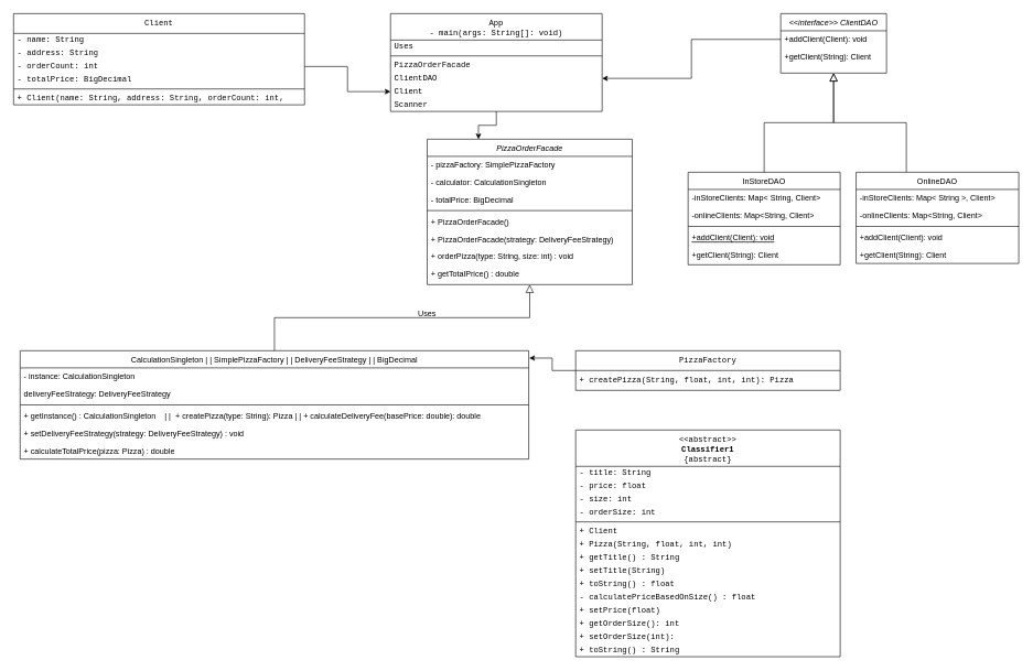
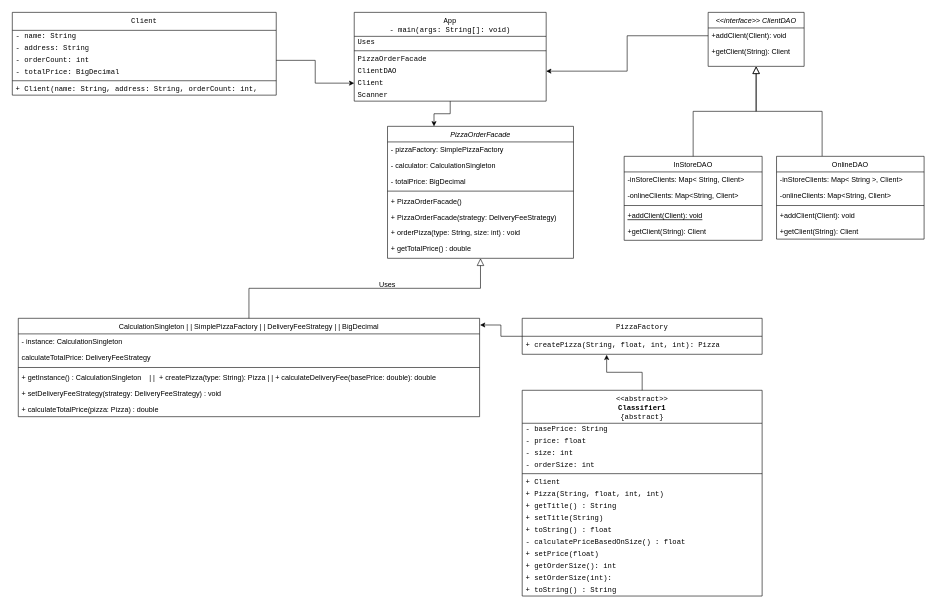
  <mxCell id="0" />
  <mxCell id="1" parent="0" />
  <mxCell id="2" value="&lt;&lt;interface&gt;&gt; ClientDAO&#10;" style="swimlane;fontStyle=2;align=center;verticalAlign=top;childLayout=stackLayout;horizontal=1;startSize=26;horizontalStack=0;resizeParent=1;resizeLast=0;collapsible=1;marginBottom=0;rounded=0;shadow=0;strokeWidth=1;" vertex="1" parent="1"><mxGeometry x="1180" y="20" width="160" height="90" as="geometry"><mxRectangle x="230" y="140" width="160" height="26" as="alternateBounds" /></mxGeometry></mxCell>
  <mxCell id="3" value="+addClient(Client): void" style="text;align=left;verticalAlign=top;spacingLeft=4;spacingRight=4;overflow=hidden;rotatable=0;points=[[0,0.5],[1,0.5]];portConstraint=eastwest;" vertex="1" parent="2"><mxGeometry y="26" width="160" height="26" as="geometry" /></mxCell>
  <mxCell id="4" value="+getClient(String): Client" style="text;align=left;verticalAlign=top;spacingLeft=4;spacingRight=4;overflow=hidden;rotatable=0;points=[[0,0.5],[1,0.5]];portConstraint=eastwest;rounded=0;shadow=0;html=0;" vertex="1" parent="2"><mxGeometry y="52" width="160" height="26" as="geometry" /></mxCell>
  <mxCell id="5" value="InStoreDAO" style="swimlane;fontStyle=0;align=center;verticalAlign=top;childLayout=stackLayout;horizontal=1;startSize=26;horizontalStack=0;resizeParent=1;resizeLast=0;collapsible=1;marginBottom=0;rounded=0;shadow=0;strokeWidth=1;" vertex="1" parent="1"><mxGeometry x="1040" y="260" width="230" height="140" as="geometry"><mxRectangle x="130" y="380" width="160" height="26" as="alternateBounds" /></mxGeometry></mxCell>
  <mxCell id="6" value="-inStoreClients: Map&lt; String, Client&gt;" style="text;align=left;verticalAlign=top;spacingLeft=4;spacingRight=4;overflow=hidden;rotatable=0;points=[[0,0.5],[1,0.5]];portConstraint=eastwest;" vertex="1" parent="5"><mxGeometry y="26" width="230" height="26" as="geometry" /></mxCell>
  <mxCell id="7" value="-onlineClients: Map&lt;String, Client&gt;" style="text;align=left;verticalAlign=top;spacingLeft=4;spacingRight=4;overflow=hidden;rotatable=0;points=[[0,0.5],[1,0.5]];portConstraint=eastwest;rounded=0;shadow=0;html=0;" vertex="1" parent="5"><mxGeometry y="52" width="230" height="26" as="geometry" /></mxCell>
  <mxCell id="8" value="" style="line;html=1;strokeWidth=1;align=left;verticalAlign=middle;spacingTop=-1;spacingLeft=3;spacingRight=3;rotatable=0;labelPosition=right;points=[];portConstraint=eastwest;" vertex="1" parent="5"><mxGeometry y="78" width="230" height="8" as="geometry" /></mxCell>
  <mxCell id="9" value="+addClient(Client): void" style="text;align=left;verticalAlign=top;spacingLeft=4;spacingRight=4;overflow=hidden;rotatable=0;points=[[0,0.5],[1,0.5]];portConstraint=eastwest;fontStyle=4" vertex="1" parent="5"><mxGeometry y="86" width="230" height="26" as="geometry" /></mxCell>
  <mxCell id="10" value="+getClient(String): Client" style="text;align=left;verticalAlign=top;spacingLeft=4;spacingRight=4;overflow=hidden;rotatable=0;points=[[0,0.5],[1,0.5]];portConstraint=eastwest;" vertex="1" parent="5"><mxGeometry y="112" width="230" height="26" as="geometry" /></mxCell>
  <mxCell id="11" value="" style="endArrow=block;endSize=10;endFill=0;shadow=0;strokeWidth=1;rounded=0;edgeStyle=elbowEdgeStyle;elbow=vertical;" edge="1" parent="1" source="5" target="2"><mxGeometry width="160" relative="1" as="geometry"><mxPoint x="1160" y="103" as="sourcePoint" /><mxPoint x="1160" y="103" as="targetPoint" /></mxGeometry></mxCell>
  <mxCell id="12" value="" style="endArrow=block;endSize=10;endFill=0;shadow=0;strokeWidth=1;rounded=0;edgeStyle=elbowEdgeStyle;elbow=vertical;" edge="1" parent="1" target="2"><mxGeometry width="160" relative="1" as="geometry"><mxPoint x="1370" y="260" as="sourcePoint" /><mxPoint x="1270" y="171" as="targetPoint" /></mxGeometry></mxCell>
  <mxCell id="13" value="OnlineDAO" style="swimlane;fontStyle=0;align=center;verticalAlign=top;childLayout=stackLayout;horizontal=1;startSize=26;horizontalStack=0;resizeParent=1;resizeLast=0;collapsible=1;marginBottom=0;rounded=0;shadow=0;strokeWidth=1;" vertex="1" parent="1"><mxGeometry x="1294" y="260" width="246" height="138" as="geometry"><mxRectangle x="130" y="380" width="160" height="26" as="alternateBounds" /></mxGeometry></mxCell>
  <mxCell id="14" value="-inStoreClients: Map&lt; String &gt;, Client&gt;" style="text;align=left;verticalAlign=top;spacingLeft=4;spacingRight=4;overflow=hidden;rotatable=0;points=[[0,0.5],[1,0.5]];portConstraint=eastwest;" vertex="1" parent="13"><mxGeometry y="26" width="246" height="26" as="geometry" /></mxCell>
  <mxCell id="15" value="-onlineClients: Map&lt;String, Client&gt;" style="text;align=left;verticalAlign=top;spacingLeft=4;spacingRight=4;overflow=hidden;rotatable=0;points=[[0,0.5],[1,0.5]];portConstraint=eastwest;rounded=0;shadow=0;html=0;" vertex="1" parent="13"><mxGeometry y="52" width="246" height="26" as="geometry" /></mxCell>
  <mxCell id="16" value="" style="line;html=1;strokeWidth=1;align=left;verticalAlign=middle;spacingTop=-1;spacingLeft=3;spacingRight=3;rotatable=0;labelPosition=right;points=[];portConstraint=eastwest;" vertex="1" parent="13"><mxGeometry y="78" width="246" height="8" as="geometry" /></mxCell>
  <mxCell id="17" value="+addClient(Client): void" style="text;align=left;verticalAlign=top;spacingLeft=4;spacingRight=4;overflow=hidden;rotatable=0;points=[[0,0.5],[1,0.5]];portConstraint=eastwest;" vertex="1" parent="13"><mxGeometry y="86" width="246" height="26" as="geometry" /></mxCell>
  <mxCell id="18" value="+getClient(String): Client" style="text;align=left;verticalAlign=top;spacingLeft=4;spacingRight=4;overflow=hidden;rotatable=0;points=[[0,0.5],[1,0.5]];portConstraint=eastwest;" vertex="1" parent="13"><mxGeometry y="112" width="246" height="26" as="geometry" /></mxCell>
  <mxCell id="19" style="edgeStyle=orthogonalEdgeStyle;rounded=0;orthogonalLoop=1;jettySize=auto;html=1;entryX=0.25;entryY=0;entryDx=0;entryDy=0;" edge="1" parent="1" source="20" target="27"><mxGeometry relative="1" as="geometry" /></mxCell>
  <mxCell id="20" value="&lt;font face=&quot;Courier New&quot;&gt;App&lt;br&gt;- main(args: String[]: void)&lt;/font&gt;" style="swimlane;fontStyle=0;align=center;verticalAlign=top;childLayout=stackLayout;horizontal=1;startSize=40;horizontalStack=0;resizeParent=1;resizeParentMax=0;resizeLast=0;collapsible=0;marginBottom=0;html=1;whiteSpace=wrap;" vertex="1" parent="1"><mxGeometry x="590" y="20" width="320" height="148" as="geometry" /></mxCell>
  <mxCell id="21" value="&lt;font face=&quot;Courier New&quot;&gt;Uses&lt;/font&gt;" style="text;html=1;strokeColor=none;fillColor=none;align=left;verticalAlign=middle;spacingLeft=4;spacingRight=4;overflow=hidden;rotatable=0;points=[[0,0.5],[1,0.5]];portConstraint=eastwest;whiteSpace=wrap;" vertex="1" parent="20"><mxGeometry y="40" width="320" height="20" as="geometry" /></mxCell>
  <mxCell id="22" value="" style="line;strokeWidth=1;fillColor=none;align=left;verticalAlign=middle;spacingTop=-1;spacingLeft=3;spacingRight=3;rotatable=0;labelPosition=right;points=[];portConstraint=eastwest;" vertex="1" parent="20"><mxGeometry y="60" width="320" height="8" as="geometry" /></mxCell>
  <mxCell id="23" value="&lt;font face=&quot;Courier New&quot;&gt;PizzaOrderFacade&lt;/font&gt;" style="text;html=1;strokeColor=none;fillColor=none;align=left;verticalAlign=middle;spacingLeft=4;spacingRight=4;overflow=hidden;rotatable=0;points=[[0,0.5],[1,0.5]];portConstraint=eastwest;whiteSpace=wrap;" vertex="1" parent="20"><mxGeometry y="68" width="320" height="20" as="geometry" /></mxCell>
  <mxCell id="24" value="&lt;font face=&quot;Courier New&quot;&gt;ClientDAO&lt;/font&gt;" style="text;html=1;strokeColor=none;fillColor=none;align=left;verticalAlign=middle;spacingLeft=4;spacingRight=4;overflow=hidden;rotatable=0;points=[[0,0.5],[1,0.5]];portConstraint=eastwest;whiteSpace=wrap;" vertex="1" parent="20"><mxGeometry y="88" width="320" height="20" as="geometry" /></mxCell>
  <mxCell id="25" value="&lt;font face=&quot;Courier New&quot;&gt;Client&lt;/font&gt;" style="text;html=1;strokeColor=none;fillColor=none;align=left;verticalAlign=middle;spacingLeft=4;spacingRight=4;overflow=hidden;rotatable=0;points=[[0,0.5],[1,0.5]];portConstraint=eastwest;whiteSpace=wrap;" vertex="1" parent="20"><mxGeometry y="108" width="320" height="20" as="geometry" /></mxCell>
  <mxCell id="26" value="&lt;font face=&quot;Courier New&quot;&gt;Scanner&lt;/font&gt;" style="text;html=1;strokeColor=none;fillColor=none;align=left;verticalAlign=middle;spacingLeft=4;spacingRight=4;overflow=hidden;rotatable=0;points=[[0,0.5],[1,0.5]];portConstraint=eastwest;whiteSpace=wrap;" vertex="1" parent="20"><mxGeometry y="128" width="320" height="20" as="geometry" /></mxCell>
  <mxCell id="27" value="PizzaOrderFacade" style="swimlane;fontStyle=2;align=center;verticalAlign=top;childLayout=stackLayout;horizontal=1;startSize=26;horizontalStack=0;resizeParent=1;resizeLast=0;collapsible=1;marginBottom=0;rounded=0;shadow=0;strokeWidth=1;" vertex="1" parent="1"><mxGeometry x="645.5" y="210" width="310" height="220" as="geometry"><mxRectangle x="230" y="140" width="160" height="26" as="alternateBounds" /></mxGeometry></mxCell>
  <mxCell id="28" value="- pizzaFactory: SimplePizzaFactory" style="text;align=left;verticalAlign=top;spacingLeft=4;spacingRight=4;overflow=hidden;rotatable=0;points=[[0,0.5],[1,0.5]];portConstraint=eastwest;" vertex="1" parent="27"><mxGeometry y="26" width="310" height="26" as="geometry" /></mxCell>
  <mxCell id="29" value="- calculator: CalculationSingleton" style="text;align=left;verticalAlign=top;spacingLeft=4;spacingRight=4;overflow=hidden;rotatable=0;points=[[0,0.5],[1,0.5]];portConstraint=eastwest;rounded=0;shadow=0;html=0;" vertex="1" parent="27"><mxGeometry y="52" width="310" height="26" as="geometry" /></mxCell>
  <mxCell id="30" value="- totalPrice: BigDecimal" style="text;align=left;verticalAlign=top;spacingLeft=4;spacingRight=4;overflow=hidden;rotatable=0;points=[[0,0.5],[1,0.5]];portConstraint=eastwest;rounded=0;shadow=0;html=0;" vertex="1" parent="27"><mxGeometry y="78" width="310" height="26" as="geometry" /></mxCell>
  <mxCell id="31" value="" style="line;html=1;strokeWidth=1;align=left;verticalAlign=middle;spacingTop=-1;spacingLeft=3;spacingRight=3;rotatable=0;labelPosition=right;points=[];portConstraint=eastwest;" vertex="1" parent="27"><mxGeometry y="104" width="310" height="8" as="geometry" /></mxCell>
  <mxCell id="32" value="+ PizzaOrderFacade() " style="text;align=left;verticalAlign=top;spacingLeft=4;spacingRight=4;overflow=hidden;rotatable=0;points=[[0,0.5],[1,0.5]];portConstraint=eastwest;" vertex="1" parent="27"><mxGeometry y="112" width="310" height="26" as="geometry" /></mxCell>
  <mxCell id="33" value="+ PizzaOrderFacade(strategy: DeliveryFeeStrategy)" style="text;align=left;verticalAlign=top;spacingLeft=4;spacingRight=4;overflow=hidden;rotatable=0;points=[[0,0.5],[1,0.5]];portConstraint=eastwest;" vertex="1" parent="27"><mxGeometry y="138" width="310" height="26" as="geometry" /></mxCell>
  <mxCell id="34" value="+ orderPizza(type: String, size: int) : void" style="text;align=left;verticalAlign=top;spacingLeft=4;spacingRight=4;overflow=hidden;rotatable=0;points=[[0,0.5],[1,0.5]];portConstraint=eastwest;" vertex="1" parent="27"><mxGeometry y="164" width="310" height="26" as="geometry" /></mxCell>
  <mxCell id="35" value="+ getTotalPrice() : double" style="text;align=left;verticalAlign=top;spacingLeft=4;spacingRight=4;overflow=hidden;rotatable=0;points=[[0,0.5],[1,0.5]];portConstraint=eastwest;" vertex="1" parent="27"><mxGeometry y="190" width="310" height="30" as="geometry" /></mxCell>
  <mxCell id="36" value="CalculationSingleton | | SimplePizzaFactory | | DeliveryFeeStrategy | | BigDecimal" style="swimlane;fontStyle=0;align=center;verticalAlign=top;childLayout=stackLayout;horizontal=1;startSize=26;horizontalStack=0;resizeParent=1;resizeLast=0;collapsible=1;marginBottom=0;rounded=0;shadow=0;strokeWidth=1;" vertex="1" parent="1"><mxGeometry x="30" y="530" width="769" height="164" as="geometry"><mxRectangle x="130" y="380" width="160" height="26" as="alternateBounds" /></mxGeometry></mxCell>
  <mxCell id="37" value="- instance: CalculationSingleton" style="text;align=left;verticalAlign=top;spacingLeft=4;spacingRight=4;overflow=hidden;rotatable=0;points=[[0,0.5],[1,0.5]];portConstraint=eastwest;" vertex="1" parent="36"><mxGeometry y="26" width="769" height="26" as="geometry" /></mxCell>
- <mxCell id="38" value="deliveryFeeStrategy: DeliveryFeeStrategy" style="text;align=left;verticalAlign=top;spacingLeft=4;spacingRight=4;overflow=hidden;rotatable=0;points=[[0,0.5],[1,0.5]];portConstraint=eastwest;rounded=0;shadow=0;html=0;" vertex="1" parent="36"><mxGeometry y="52" width="769" height="26" as="geometry" /></mxCell>
+ <mxCell id="38" value="calculateTotalPrice: DeliveryFeeStrategy" style="text;align=left;verticalAlign=top;spacingLeft=4;spacingRight=4;overflow=hidden;rotatable=0;points=[[0,0.5],[1,0.5]];portConstraint=eastwest;rounded=0;shadow=0;html=0;" vertex="1" parent="36"><mxGeometry y="52" width="769" height="26" as="geometry" /></mxCell>
  <mxCell id="39" value="" style="line;html=1;strokeWidth=1;align=left;verticalAlign=middle;spacingTop=-1;spacingLeft=3;spacingRight=3;rotatable=0;labelPosition=right;points=[];portConstraint=eastwest;" vertex="1" parent="36"><mxGeometry y="78" width="769" height="8" as="geometry" /></mxCell>
  <mxCell id="40" value="+ getInstance() : CalculationSingleton    | |  + createPizza(type: String): Pizza | | + calculateDeliveryFee(basePrice: double): double" style="text;align=left;verticalAlign=top;spacingLeft=4;spacingRight=4;overflow=hidden;rotatable=0;points=[[0,0.5],[1,0.5]];portConstraint=eastwest;fontStyle=0" vertex="1" parent="36"><mxGeometry y="86" width="769" height="26" as="geometry" /></mxCell>
  <mxCell id="41" value="+ setDeliveryFeeStrategy(strategy: DeliveryFeeStrategy) : void" style="text;align=left;verticalAlign=top;spacingLeft=4;spacingRight=4;overflow=hidden;rotatable=0;points=[[0,0.5],[1,0.5]];portConstraint=eastwest;" vertex="1" parent="36"><mxGeometry y="112" width="769" height="26" as="geometry" /></mxCell>
  <mxCell id="42" value="+ calculateTotalPrice(pizza: Pizza) : double" style="text;align=left;verticalAlign=top;spacingLeft=4;spacingRight=4;overflow=hidden;rotatable=0;points=[[0,0.5],[1,0.5]];portConstraint=eastwest;" vertex="1" parent="36"><mxGeometry y="138" width="769" height="26" as="geometry" /></mxCell>
  <mxCell id="43" value="" style="endArrow=block;endSize=10;endFill=0;shadow=0;strokeWidth=1;rounded=0;edgeStyle=elbowEdgeStyle;elbow=vertical;" edge="1" parent="1" source="36" target="27"><mxGeometry width="160" relative="1" as="geometry"><mxPoint x="625.5" y="463" as="sourcePoint" /><mxPoint x="625.5" y="463" as="targetPoint" /></mxGeometry></mxCell>
  <mxCell id="44" value="Uses" style="text;html=1;align=center;verticalAlign=middle;resizable=0;points=[];autosize=1;strokeColor=none;fillColor=none;" vertex="1" parent="1"><mxGeometry x="620" y="460" width="50" height="30" as="geometry" /></mxCell>
  <mxCell id="45" value="&lt;font face=&quot;Courier New&quot;&gt;Client&lt;/font&gt;" style="swimlane;fontStyle=0;align=center;verticalAlign=top;childLayout=stackLayout;horizontal=1;startSize=30;horizontalStack=0;resizeParent=1;resizeParentMax=0;resizeLast=0;collapsible=0;marginBottom=0;html=1;whiteSpace=wrap;" vertex="1" parent="1"><mxGeometry y="20" width="440" height="138" as="geometry" x="20" /></mxCell>
  <mxCell id="46" value="&lt;font face=&quot;Courier New&quot;&gt;- name: String&lt;/font&gt;" style="text;html=1;strokeColor=none;fillColor=none;align=left;verticalAlign=middle;spacingLeft=4;spacingRight=4;overflow=hidden;rotatable=0;points=[[0,0.5],[1,0.5]];portConstraint=eastwest;whiteSpace=wrap;" vertex="1" parent="45"><mxGeometry y="30" width="440" height="20" as="geometry" /></mxCell>
  <mxCell id="47" value="&lt;font face=&quot;Courier New&quot;&gt;- address: String&lt;/font&gt;" style="text;html=1;strokeColor=none;fillColor=none;align=left;verticalAlign=middle;spacingLeft=4;spacingRight=4;overflow=hidden;rotatable=0;points=[[0,0.5],[1,0.5]];portConstraint=eastwest;whiteSpace=wrap;" vertex="1" parent="45"><mxGeometry y="50" width="440" height="20" as="geometry" /></mxCell>
  <mxCell id="48" value="&lt;font face=&quot;Courier New&quot;&gt;- orderCount: int&lt;/font&gt;" style="text;html=1;strokeColor=none;fillColor=none;align=left;verticalAlign=middle;spacingLeft=4;spacingRight=4;overflow=hidden;rotatable=0;points=[[0,0.5],[1,0.5]];portConstraint=eastwest;whiteSpace=wrap;" vertex="1" parent="45"><mxGeometry y="70" width="440" height="20" as="geometry" /></mxCell>
  <mxCell id="49" value="&lt;font face=&quot;Courier New&quot;&gt;- totalPrice: BigDecimal&lt;/font&gt;" style="text;html=1;strokeColor=none;fillColor=none;align=left;verticalAlign=middle;spacingLeft=4;spacingRight=4;overflow=hidden;rotatable=0;points=[[0,0.5],[1,0.5]];portConstraint=eastwest;whiteSpace=wrap;" vertex="1" parent="45"><mxGeometry y="90" width="440" height="20" as="geometry" /></mxCell>
  <mxCell id="50" value="" style="line;strokeWidth=1;fillColor=none;align=left;verticalAlign=middle;spacingTop=-1;spacingLeft=3;spacingRight=3;rotatable=0;labelPosition=right;points=[];portConstraint=eastwest;" vertex="1" parent="45"><mxGeometry y="110" width="440" height="8" as="geometry" /></mxCell>
  <mxCell id="51" value="&lt;font face=&quot;Courier New&quot;&gt;+ Client(name: String, address: String, orderCount: int, totalPrice: BigDecimal)&lt;/font&gt;" style="text;html=1;strokeColor=none;fillColor=none;align=left;verticalAlign=middle;spacingLeft=4;spacingRight=4;overflow=hidden;rotatable=0;points=[[0,0.5],[1,0.5]];portConstraint=eastwest;whiteSpace=wrap;" vertex="1" parent="45"><mxGeometry y="118" width="440" height="20" as="geometry" /></mxCell>
  <mxCell id="52" style="edgeStyle=orthogonalEdgeStyle;rounded=0;orthogonalLoop=1;jettySize=auto;html=1;entryX=0;entryY=0.5;entryDx=0;entryDy=0;" edge="1" parent="1" source="48" target="25"><mxGeometry relative="1" as="geometry" /></mxCell>
  <mxCell id="53" value="&lt;font face=&quot;Courier New&quot;&gt;PizzaFactory  &lt;/font&gt;" style="swimlane;fontStyle=0;childLayout=stackLayout;horizontal=1;startSize=30;horizontalStack=0;resizeParent=1;resizeParentMax=0;resizeLast=0;collapsible=1;marginBottom=0;whiteSpace=wrap;html=1;" vertex="1" parent="1"><mxGeometry x="870" y="530" width="400" height="60" as="geometry" /></mxCell>
  <mxCell id="54" value="&lt;font face=&quot;Courier New&quot;&gt;+ createPizza(String, float, int, int): Pizza&lt;/font&gt;" style="text;strokeColor=none;fillColor=none;align=left;verticalAlign=middle;spacingLeft=4;spacingRight=4;overflow=hidden;points=[[0,0.5],[1,0.5]];portConstraint=eastwest;rotatable=0;whiteSpace=wrap;html=1;" vertex="1" parent="53"><mxGeometry y="30" width="400" height="30" as="geometry" /></mxCell>
  <mxCell id="55" value="&lt;font face=&quot;Courier New&quot;&gt;&amp;lt;&amp;lt;abstract&amp;gt;&amp;gt;&lt;br&gt;&lt;b&gt;Classifier1&lt;/b&gt;&lt;br&gt;{abstract}&lt;/font&gt;" style="swimlane;fontStyle=0;align=center;verticalAlign=top;childLayout=stackLayout;horizontal=1;startSize=55;horizontalStack=0;resizeParent=1;resizeParentMax=0;resizeLast=0;collapsible=0;marginBottom=0;html=1;whiteSpace=wrap;" vertex="1" parent="1"><mxGeometry x="870" y="650" width="400" height="343" as="geometry" /></mxCell>
- <mxCell id="56" value="&lt;font face=&quot;Courier New&quot;&gt;- title: String&lt;/font&gt;" style="text;html=1;strokeColor=none;fillColor=none;align=left;verticalAlign=middle;spacingLeft=4;spacingRight=4;overflow=hidden;rotatable=0;points=[[0,0.5],[1,0.5]];portConstraint=eastwest;whiteSpace=wrap;" vertex="1" parent="55"><mxGeometry y="55" width="400" height="20" as="geometry" /></mxCell>
+ <mxCell id="56" value="&lt;font face=&quot;Courier New&quot;&gt;- basePrice: String&lt;/font&gt;" style="text;html=1;strokeColor=none;fillColor=none;align=left;verticalAlign=middle;spacingLeft=4;spacingRight=4;overflow=hidden;rotatable=0;points=[[0,0.5],[1,0.5]];portConstraint=eastwest;whiteSpace=wrap;" vertex="1" parent="55"><mxGeometry y="55" width="400" height="20" as="geometry" /></mxCell>
  <mxCell id="57" value="&lt;font face=&quot;Courier New&quot;&gt;- price: float&lt;/font&gt;" style="text;html=1;strokeColor=none;fillColor=none;align=left;verticalAlign=middle;spacingLeft=4;spacingRight=4;overflow=hidden;rotatable=0;points=[[0,0.5],[1,0.5]];portConstraint=eastwest;whiteSpace=wrap;" vertex="1" parent="55"><mxGeometry y="75" width="400" height="20" as="geometry" /></mxCell>
  <mxCell id="58" value="&lt;font face=&quot;Courier New&quot;&gt;- size: int&lt;/font&gt;" style="text;html=1;strokeColor=none;fillColor=none;align=left;verticalAlign=middle;spacingLeft=4;spacingRight=4;overflow=hidden;rotatable=0;points=[[0,0.5],[1,0.5]];portConstraint=eastwest;whiteSpace=wrap;" vertex="1" parent="55"><mxGeometry y="95" width="400" height="20" as="geometry" /></mxCell>
  <mxCell id="59" value="&lt;font face=&quot;Courier New&quot;&gt;- orderSize: int&lt;/font&gt;" style="text;html=1;strokeColor=none;fillColor=none;align=left;verticalAlign=middle;spacingLeft=4;spacingRight=4;overflow=hidden;rotatable=0;points=[[0,0.5],[1,0.5]];portConstraint=eastwest;whiteSpace=wrap;" vertex="1" parent="55"><mxGeometry y="115" width="400" height="20" as="geometry" /></mxCell>
  <mxCell id="60" value="" style="line;strokeWidth=1;fillColor=none;align=left;verticalAlign=middle;spacingTop=-1;spacingLeft=3;spacingRight=3;rotatable=0;labelPosition=right;points=[];portConstraint=eastwest;" vertex="1" parent="55"><mxGeometry y="135" width="400" height="8" as="geometry" /></mxCell>
  <mxCell id="61" value="&lt;font face=&quot;Courier New&quot;&gt;+ Client&lt;/font&gt;" style="text;html=1;strokeColor=none;fillColor=none;align=left;verticalAlign=middle;spacingLeft=4;spacingRight=4;overflow=hidden;rotatable=0;points=[[0,0.5],[1,0.5]];portConstraint=eastwest;whiteSpace=wrap;" vertex="1" parent="55"><mxGeometry y="143" width="400" height="20" as="geometry" /></mxCell>
  <mxCell id="62" value="&lt;font face=&quot;Courier New&quot;&gt;+ Pizza(String, float, int, int)&lt;/font&gt;" style="text;html=1;strokeColor=none;fillColor=none;align=left;verticalAlign=middle;spacingLeft=4;spacingRight=4;overflow=hidden;rotatable=0;points=[[0,0.5],[1,0.5]];portConstraint=eastwest;whiteSpace=wrap;" vertex="1" parent="55"><mxGeometry y="163" width="400" height="20" as="geometry" /></mxCell>
  <mxCell id="63" value="&lt;font face=&quot;Courier New&quot;&gt;+ getTitle() : String&lt;/font&gt;" style="text;html=1;strokeColor=none;fillColor=none;align=left;verticalAlign=middle;spacingLeft=4;spacingRight=4;overflow=hidden;rotatable=0;points=[[0,0.5],[1,0.5]];portConstraint=eastwest;whiteSpace=wrap;" vertex="1" parent="55"><mxGeometry y="183" width="400" height="20" as="geometry" /></mxCell>
  <mxCell id="64" value="&lt;font face=&quot;Courier New&quot;&gt;+ setTitle(String)&amp;nbsp;&lt;/font&gt;" style="text;html=1;strokeColor=none;fillColor=none;align=left;verticalAlign=middle;spacingLeft=4;spacingRight=4;overflow=hidden;rotatable=0;points=[[0,0.5],[1,0.5]];portConstraint=eastwest;whiteSpace=wrap;" vertex="1" parent="55"><mxGeometry y="203" width="400" height="20" as="geometry" /></mxCell>
  <mxCell id="65" value="&lt;font face=&quot;Courier New&quot;&gt;+ toString() : float&amp;nbsp;&lt;/font&gt;" style="text;html=1;strokeColor=none;fillColor=none;align=left;verticalAlign=middle;spacingLeft=4;spacingRight=4;overflow=hidden;rotatable=0;points=[[0,0.5],[1,0.5]];portConstraint=eastwest;whiteSpace=wrap;" vertex="1" parent="55"><mxGeometry y="223" width="400" height="20" as="geometry" /></mxCell>
  <mxCell id="66" value="&lt;font face=&quot;Courier New&quot;&gt;- calculatePriceBasedOnSize() : float&lt;/font&gt;" style="text;html=1;strokeColor=none;fillColor=none;align=left;verticalAlign=middle;spacingLeft=4;spacingRight=4;overflow=hidden;rotatable=0;points=[[0,0.5],[1,0.5]];portConstraint=eastwest;whiteSpace=wrap;" vertex="1" parent="55"><mxGeometry y="243" width="400" height="20" as="geometry" /></mxCell>
  <mxCell id="67" value="&lt;font face=&quot;Courier New&quot;&gt;+ setPrice(float)&lt;/font&gt;" style="text;html=1;strokeColor=none;fillColor=none;align=left;verticalAlign=middle;spacingLeft=4;spacingRight=4;overflow=hidden;rotatable=0;points=[[0,0.5],[1,0.5]];portConstraint=eastwest;whiteSpace=wrap;" vertex="1" parent="55"><mxGeometry y="263" width="400" height="20" as="geometry" /></mxCell>
  <mxCell id="68" value="&lt;font face=&quot;Courier New&quot;&gt;+ getOrderSize(): int&lt;/font&gt;" style="text;html=1;strokeColor=none;fillColor=none;align=left;verticalAlign=middle;spacingLeft=4;spacingRight=4;overflow=hidden;rotatable=0;points=[[0,0.5],[1,0.5]];portConstraint=eastwest;whiteSpace=wrap;" vertex="1" parent="55"><mxGeometry y="283" width="400" height="20" as="geometry" /></mxCell>
  <mxCell id="69" value="&lt;font face=&quot;Courier New&quot;&gt;+ setOrderSize(int):&amp;nbsp;&lt;/font&gt;" style="text;html=1;strokeColor=none;fillColor=none;align=left;verticalAlign=middle;spacingLeft=4;spacingRight=4;overflow=hidden;rotatable=0;points=[[0,0.5],[1,0.5]];portConstraint=eastwest;whiteSpace=wrap;" vertex="1" parent="55"><mxGeometry y="303" width="400" height="20" as="geometry" /></mxCell>
  <mxCell id="70" value="&lt;font face=&quot;Courier New&quot;&gt;+ toString() : String&lt;/font&gt;" style="text;html=1;strokeColor=none;fillColor=none;align=left;verticalAlign=middle;spacingLeft=4;spacingRight=4;overflow=hidden;rotatable=0;points=[[0,0.5],[1,0.5]];portConstraint=eastwest;whiteSpace=wrap;" vertex="1" parent="55"><mxGeometry y="323" width="400" height="20" as="geometry" /></mxCell>
+ <mxCell id="71" style="edgeStyle=orthogonalEdgeStyle;rounded=0;orthogonalLoop=1;jettySize=auto;html=1;entryX=0.352;entryY=1.027;entryDx=0;entryDy=0;entryPerimeter=0;" edge="1" parent="1" source="55" target="54"><mxGeometry relative="1" as="geometry" /></mxCell>
  <mxCell id="72" style="edgeStyle=orthogonalEdgeStyle;rounded=0;orthogonalLoop=1;jettySize=auto;html=1;entryX=1.001;entryY=0.068;entryDx=0;entryDy=0;entryPerimeter=0;" edge="1" parent="1" source="53" target="36"><mxGeometry relative="1" as="geometry" /></mxCell>
  <mxCell id="73" style="edgeStyle=orthogonalEdgeStyle;rounded=0;orthogonalLoop=1;jettySize=auto;html=1;entryX=1;entryY=0.5;entryDx=0;entryDy=0;" edge="1" parent="1" source="3" target="24"><mxGeometry relative="1" as="geometry" /></mxCell>
